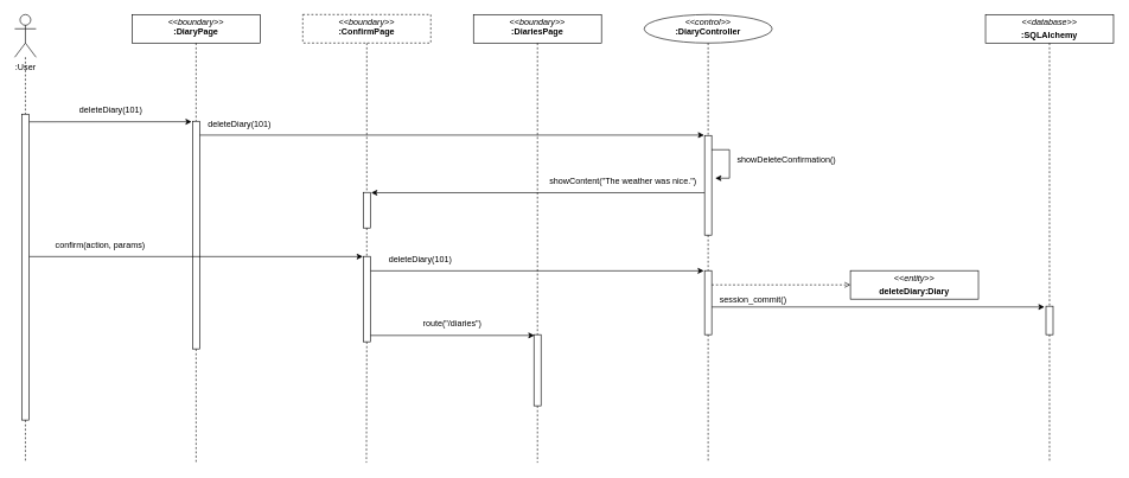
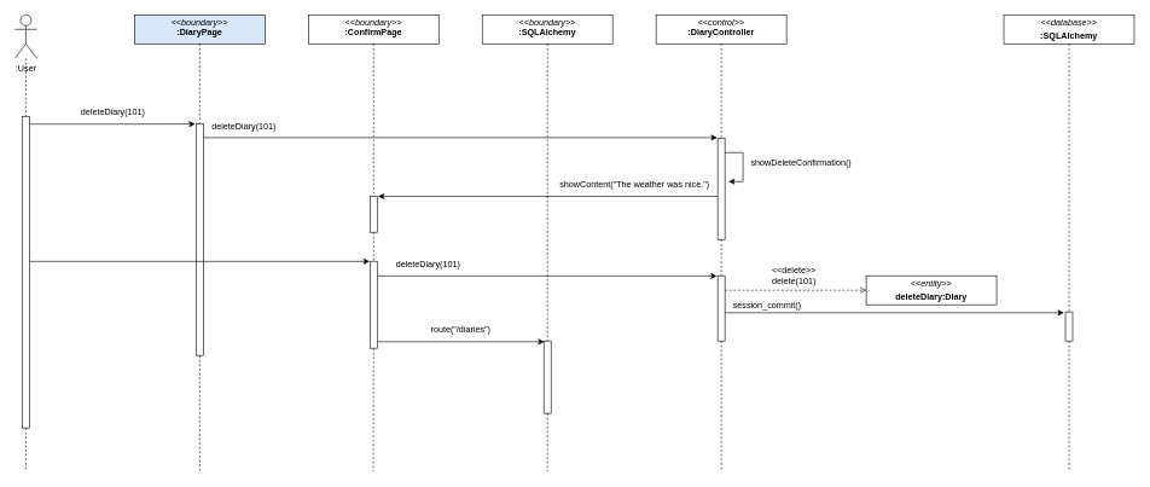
  <mxCell id="0" />
  <mxCell id="1" parent="0" />
  <mxCell id="2" style="edgeStyle=none;html=1;dashed=1;endArrow=none;endFill=0;startArrow=none;" parent="1" source="16" edge="1"><mxGeometry relative="1" as="geometry"><mxPoint x="275" y="650" as="targetPoint" /></mxGeometry></mxCell>
- <mxCell id="3" value="&lt;p style=&quot;margin:0px;margin-top:4px;text-align:center;&quot;&gt;&lt;i&gt;&amp;lt;&amp;lt;boundary&amp;gt;&amp;gt;&lt;/i&gt;&lt;br&gt;&lt;b&gt;:Diary&lt;/b&gt;&lt;b style=&quot;background-color: initial;&quot;&gt;Page&lt;/b&gt;&lt;/p&gt;" style="verticalAlign=top;align=left;overflow=fill;fontSize=12;fontFamily=Helvetica;html=1;" parent="1" vertex="1"><mxGeometry x="185" y="20" width="180" height="40" as="geometry" /></mxCell>
+ <mxCell id="3" value="&lt;p style=&quot;margin:0px;margin-top:4px;text-align:center;&quot;&gt;&lt;i&gt;&amp;lt;&amp;lt;boundary&amp;gt;&amp;gt;&lt;/i&gt;&lt;br&gt;&lt;b&gt;:Diary&lt;/b&gt;&lt;b style=&quot;background-color: initial;&quot;&gt;Page&lt;/b&gt;&lt;/p&gt;" style="verticalAlign=top;align=left;overflow=fill;fontSize=12;fontFamily=Helvetica;html=1;fillColor=#dae8fc;" parent="1" vertex="1"><mxGeometry x="185" y="20" width="180" height="40" as="geometry" /></mxCell>
  <mxCell id="4" style="edgeStyle=none;html=1;exitX=0.5;exitY=1;exitDx=0;exitDy=0;endArrow=none;endFill=0;dashed=1;startArrow=none;" parent="1" source="34" edge="1"><mxGeometry relative="1" as="geometry"><mxPoint x="514.471" y="650" as="targetPoint" /></mxGeometry></mxCell>
- <mxCell id="5" value="&lt;p style=&quot;margin:0px;margin-top:4px;text-align:center;&quot;&gt;&lt;i&gt;&amp;lt;&amp;lt;boundary&amp;gt;&amp;gt;&lt;/i&gt;&lt;br&gt;&lt;b&gt;:ConfirmPage&lt;/b&gt;&lt;/p&gt;" style="verticalAlign=top;align=left;overflow=fill;fontSize=12;fontFamily=Helvetica;html=1;dashed=1;" parent="1" vertex="1"><mxGeometry x="425" y="20" width="180" height="40" as="geometry" /></mxCell>
+ <mxCell id="5" value="&lt;p style=&quot;margin:0px;margin-top:4px;text-align:center;&quot;&gt;&lt;i&gt;&amp;lt;&amp;lt;boundary&amp;gt;&amp;gt;&lt;/i&gt;&lt;br&gt;&lt;b&gt;:ConfirmPage&lt;/b&gt;&lt;/p&gt;" style="verticalAlign=top;align=left;overflow=fill;fontSize=12;fontFamily=Helvetica;html=1;" parent="1" vertex="1"><mxGeometry x="425" y="20" width="180" height="40" as="geometry" /></mxCell>
  <mxCell id="6" style="edgeStyle=none;html=1;dashed=1;endArrow=none;endFill=0;startArrow=none;" parent="1" source="39" edge="1"><mxGeometry relative="1" as="geometry"><mxPoint x="995" y="650" as="targetPoint" /></mxGeometry></mxCell>
- <mxCell id="7" value="&lt;p style=&quot;margin:0px;margin-top:4px;text-align:center;&quot;&gt;&lt;i&gt;&amp;lt;&amp;lt;control&amp;gt;&amp;gt;&lt;/i&gt;&lt;br&gt;&lt;b&gt;:DiaryController&lt;/b&gt;&lt;/p&gt;" style="ellipse;verticalAlign=top;align=left;overflow=fill;fontSize=12;fontFamily=Helvetica;html=1;" parent="1" vertex="1"><mxGeometry x="905" y="20" width="180" height="40" as="geometry" /></mxCell>
+ <mxCell id="7" value="&lt;p style=&quot;margin:0px;margin-top:4px;text-align:center;&quot;&gt;&lt;i&gt;&amp;lt;&amp;lt;control&amp;gt;&amp;gt;&lt;/i&gt;&lt;br&gt;&lt;b&gt;:DiaryController&lt;/b&gt;&lt;/p&gt;" style="verticalAlign=top;align=left;overflow=fill;fontSize=12;fontFamily=Helvetica;html=1;" parent="1" vertex="1"><mxGeometry x="905" y="20" width="180" height="40" as="geometry" /></mxCell>
  <mxCell id="8" style="edgeStyle=none;html=1;dashed=1;endArrow=none;endFill=0;startArrow=none;" parent="1" source="46" edge="1"><mxGeometry relative="1" as="geometry"><mxPoint x="1475" y="650" as="targetPoint" /></mxGeometry></mxCell>
  <mxCell id="9" value="&lt;p style=&quot;margin:0px;margin-top:4px;text-align:center;&quot;&gt;&lt;i&gt;&amp;lt;&amp;lt;database&lt;/i&gt;&lt;i style=&quot;background-color: initial;&quot;&gt;&amp;gt;&amp;gt;&lt;/i&gt;&lt;/p&gt;&lt;p style=&quot;margin:0px;margin-top:4px;text-align:center;&quot;&gt;&lt;b&gt;:SQLAlchemy&lt;/b&gt;&lt;/p&gt;" style="verticalAlign=top;align=left;overflow=fill;fontSize=12;fontFamily=Helvetica;html=1;" parent="1" vertex="1"><mxGeometry x="1385" y="20" width="180" height="40" as="geometry" /></mxCell>
  <mxCell id="10" value="&lt;p style=&quot;margin:0px;margin-top:4px;text-align:center;&quot;&gt;&lt;i&gt;&amp;lt;&amp;lt;entity&lt;/i&gt;&lt;i style=&quot;background-color: initial;&quot;&gt;&amp;gt;&amp;gt;&lt;/i&gt;&lt;/p&gt;&lt;p style=&quot;margin:0px;margin-top:4px;text-align:center;&quot;&gt;&lt;b&gt;deleteDiary:Diary&lt;/b&gt;&lt;/p&gt;" style="verticalAlign=top;align=left;overflow=fill;fontSize=12;fontFamily=Helvetica;html=1;" parent="1" vertex="1"><mxGeometry x="1195" y="380" width="180" height="40" as="geometry" /></mxCell>
  <mxCell id="11" style="edgeStyle=none;html=1;dashed=1;endArrow=none;endFill=0;startArrow=none;" parent="1" source="44" edge="1"><mxGeometry relative="1" as="geometry"><mxPoint x="755" y="650" as="targetPoint" /></mxGeometry></mxCell>
- <mxCell id="12" value="&lt;p style=&quot;margin:0px;margin-top:4px;text-align:center;&quot;&gt;&lt;i&gt;&amp;lt;&amp;lt;boundary&amp;gt;&amp;gt;&lt;/i&gt;&lt;br&gt;&lt;b&gt;:DiariesPage&lt;/b&gt;&lt;/p&gt;" style="verticalAlign=top;align=left;overflow=fill;fontSize=12;fontFamily=Helvetica;html=1;" parent="1" vertex="1"><mxGeometry x="665" y="20" width="180" height="40" as="geometry" /></mxCell>
+ <mxCell id="12" value="&lt;p style=&quot;margin:0px;margin-top:4px;text-align:center;&quot;&gt;&lt;i&gt;&amp;lt;&amp;lt;boundary&amp;gt;&amp;gt;&lt;/i&gt;&lt;br&gt;&lt;b&gt;:SQLAlchemy&lt;/b&gt;&lt;/p&gt;" style="verticalAlign=top;align=left;overflow=fill;fontSize=12;fontFamily=Helvetica;html=1;" parent="1" vertex="1"><mxGeometry x="665" y="20" width="180" height="40" as="geometry" /></mxCell>
  <mxCell id="13" style="edgeStyle=none;html=1;endArrow=classic;endFill=1;entryX=-0.131;entryY=0.002;entryDx=0;entryDy=0;entryPerimeter=0;" parent="1" target="16" edge="1"><mxGeometry relative="1" as="geometry"><mxPoint x="295" y="170" as="targetPoint" /><mxPoint x="40" y="170.8" as="sourcePoint" /></mxGeometry></mxCell>
  <mxCell id="14" value="" style="edgeStyle=none;html=1;dashed=1;endArrow=none;endFill=0;" parent="1" source="3" target="16" edge="1"><mxGeometry relative="1" as="geometry"><mxPoint x="275" y="650" as="targetPoint" /><mxPoint x="275" y="60" as="sourcePoint" /></mxGeometry></mxCell>
  <mxCell id="15" style="edgeStyle=none;html=1;entryX=-0.078;entryY=-0.004;entryDx=0;entryDy=0;entryPerimeter=0;endArrow=classic;endFill=1;" parent="1" source="16" target="19" edge="1"><mxGeometry relative="1" as="geometry" /></mxCell>
  <mxCell id="16" value="" style="html=1;points=[];perimeter=orthogonalPerimeter;" parent="1" vertex="1"><mxGeometry x="270" y="170" width="10" height="320" as="geometry" /></mxCell>
  <mxCell id="17" value="" style="edgeStyle=none;html=1;dashed=1;endArrow=none;endFill=0;" parent="1" source="7" target="19" edge="1"><mxGeometry relative="1" as="geometry"><mxPoint x="995" y="650" as="targetPoint" /><mxPoint x="995" y="60" as="sourcePoint" /></mxGeometry></mxCell>
  <mxCell id="18" style="edgeStyle=none;rounded=0;html=1;entryX=1.122;entryY=0.009;entryDx=0;entryDy=0;entryPerimeter=0;endArrow=classic;endFill=1;" parent="1" source="19" target="22" edge="1"><mxGeometry relative="1" as="geometry" /></mxCell>
  <mxCell id="19" value="" style="html=1;points=[];perimeter=orthogonalPerimeter;" parent="1" vertex="1"><mxGeometry x="990" y="190" width="10" height="140" as="geometry" /></mxCell>
  <mxCell id="20" style="edgeStyle=none;html=1;endArrow=classic;endFill=1;rounded=0;" parent="1" source="19" edge="1"><mxGeometry relative="1" as="geometry"><mxPoint x="1005" y="250" as="targetPoint" /><Array as="points"><mxPoint x="1025" y="210" /><mxPoint x="1025" y="250" /></Array></mxGeometry></mxCell>
  <mxCell id="21" value="" style="edgeStyle=none;html=1;exitX=0.5;exitY=1;exitDx=0;exitDy=0;endArrow=none;endFill=0;dashed=1;" parent="1" source="5" target="22" edge="1"><mxGeometry relative="1" as="geometry"><mxPoint x="514.471" y="650" as="targetPoint" /><mxPoint x="515" y="60" as="sourcePoint" /></mxGeometry></mxCell>
  <mxCell id="22" value="" style="html=1;points=[];perimeter=orthogonalPerimeter;" parent="1" vertex="1"><mxGeometry x="510" y="270" width="10" height="50" as="geometry" /></mxCell>
  <mxCell id="23" style="edgeStyle=none;rounded=0;html=1;endArrow=none;endFill=0;dashed=1;startArrow=none;" parent="1" source="27" edge="1"><mxGeometry relative="1" as="geometry"><mxPoint x="35" y="650" as="targetPoint" /></mxGeometry></mxCell>
  <mxCell id="24" value=":User" style="shape=umlActor;verticalLabelPosition=bottom;verticalAlign=top;html=1;outlineConnect=0;" parent="1" vertex="1"><mxGeometry x="20" y="20" width="30" height="60" as="geometry" /></mxCell>
  <mxCell id="25" value="" style="edgeStyle=none;rounded=0;html=1;endArrow=none;endFill=0;dashed=1;" parent="1" source="24" target="27" edge="1"><mxGeometry relative="1" as="geometry"><mxPoint x="35" y="650" as="targetPoint" /><mxPoint x="35" y="80" as="sourcePoint" /></mxGeometry></mxCell>
  <mxCell id="26" style="edgeStyle=none;rounded=0;html=1;entryX=-0.058;entryY=0.002;entryDx=0;entryDy=0;entryPerimeter=0;endArrow=classic;endFill=1;" parent="1" source="27" target="34" edge="1"><mxGeometry relative="1" as="geometry" /></mxCell>
  <mxCell id="27" value="" style="html=1;points=[];perimeter=orthogonalPerimeter;" parent="1" vertex="1"><mxGeometry x="30" y="160" width="10" height="430" as="geometry" /></mxCell>
  <mxCell id="28" value="deleteDiary(101)" style="text;html=1;align=center;verticalAlign=middle;resizable=0;points=[];autosize=1;strokeColor=none;fillColor=none;" parent="1" vertex="1"><mxGeometry x="100" y="140" width="110" height="30" as="geometry" /></mxCell>
  <mxCell id="29" value="deleteDiary(101)" style="text;html=1;align=left;verticalAlign=middle;resizable=0;points=[];autosize=1;strokeColor=none;fillColor=none;" parent="1" vertex="1"><mxGeometry x="290" y="160" width="110" height="30" as="geometry" /></mxCell>
  <mxCell id="30" value="showDeleteConfirmation()" style="text;html=1;align=center;verticalAlign=middle;resizable=0;points=[];autosize=1;strokeColor=none;fillColor=none;" parent="1" vertex="1"><mxGeometry x="1025" y="210" width="160" height="30" as="geometry" /></mxCell>
  <mxCell id="31" value="" style="edgeStyle=none;html=1;exitX=0.5;exitY=1;exitDx=0;exitDy=0;endArrow=none;endFill=0;dashed=1;startArrow=none;" parent="1" source="22" target="34" edge="1"><mxGeometry relative="1" as="geometry"><mxPoint x="514.471" y="650" as="targetPoint" /><mxPoint x="515" y="310" as="sourcePoint" /></mxGeometry></mxCell>
  <mxCell id="32" style="edgeStyle=none;rounded=0;html=1;entryX=-0.115;entryY=0.003;entryDx=0;entryDy=0;entryPerimeter=0;endArrow=classic;endFill=1;" parent="1" source="34" target="39" edge="1"><mxGeometry relative="1" as="geometry" /></mxCell>
  <mxCell id="33" style="edgeStyle=none;rounded=0;html=1;entryX=0.067;entryY=0.011;entryDx=0;entryDy=0;entryPerimeter=0;endArrow=classic;endFill=1;" parent="1" source="34" target="44" edge="1"><mxGeometry relative="1" as="geometry" /></mxCell>
  <mxCell id="34" value="" style="html=1;points=[];perimeter=orthogonalPerimeter;" parent="1" vertex="1"><mxGeometry x="510" y="360" width="10" height="120" as="geometry" /></mxCell>
- <mxCell id="35" value="confirm(action, params)" style="text;html=1;align=center;verticalAlign=middle;resizable=0;points=[];autosize=1;strokeColor=none;fillColor=none;" parent="1" vertex="1"><mxGeometry x="65" y="330" width="150" height="30" as="geometry" /></mxCell>
  <mxCell id="36" value="" style="edgeStyle=none;html=1;dashed=1;endArrow=none;endFill=0;startArrow=none;" parent="1" source="19" target="39" edge="1"><mxGeometry relative="1" as="geometry"><mxPoint x="995" y="650" as="targetPoint" /><mxPoint x="995" y="330" as="sourcePoint" /></mxGeometry></mxCell>
  <mxCell id="37" style="edgeStyle=none;rounded=0;html=1;entryX=0;entryY=0.5;entryDx=0;entryDy=0;endArrow=open;endFill=0;dashed=1;" parent="1" source="39" target="10" edge="1"><mxGeometry relative="1" as="geometry" /></mxCell>
  <mxCell id="38" style="edgeStyle=none;rounded=0;html=1;entryX=-0.214;entryY=0.027;entryDx=0;entryDy=0;entryPerimeter=0;endArrow=classic;endFill=1;" parent="1" source="39" target="46" edge="1"><mxGeometry relative="1" as="geometry" /></mxCell>
  <mxCell id="39" value="" style="html=1;points=[];perimeter=orthogonalPerimeter;" parent="1" vertex="1"><mxGeometry x="990" y="380" width="10" height="90" as="geometry" /></mxCell>
  <mxCell id="40" value="showContent(&quot;The weather was nice.&quot;)" style="text;html=1;align=center;verticalAlign=middle;resizable=0;points=[];autosize=1;strokeColor=none;fillColor=none;" parent="1" vertex="1"><mxGeometry x="760" y="240" width="230" height="30" as="geometry" /></mxCell>
  <mxCell id="41" value="deleteDiary(101)" style="text;html=1;align=center;verticalAlign=middle;resizable=0;points=[];autosize=1;strokeColor=none;fillColor=none;" parent="1" vertex="1"><mxGeometry x="535" y="350" width="110" height="30" as="geometry" /></mxCell>
+ <mxCell id="42" value="&amp;lt;&amp;lt;delete&amp;gt;&amp;gt;&lt;br&gt;delete(101)" style="text;html=1;align=center;verticalAlign=middle;resizable=0;points=[];autosize=1;strokeColor=none;fillColor=none;" parent="1" vertex="1"><mxGeometry x="1055" y="360" width="80" height="40" as="geometry" /></mxCell>
  <mxCell id="43" value="" style="edgeStyle=none;html=1;dashed=1;endArrow=none;endFill=0;" parent="1" source="12" target="44" edge="1"><mxGeometry relative="1" as="geometry"><mxPoint x="755" y="650" as="targetPoint" /><mxPoint x="755" y="60" as="sourcePoint" /></mxGeometry></mxCell>
  <mxCell id="44" value="" style="html=1;points=[];perimeter=orthogonalPerimeter;" parent="1" vertex="1"><mxGeometry x="750" y="470" width="10" height="100" as="geometry" /></mxCell>
  <mxCell id="45" value="" style="edgeStyle=none;html=1;dashed=1;endArrow=none;endFill=0;" parent="1" source="9" target="46" edge="1"><mxGeometry relative="1" as="geometry"><mxPoint x="1475" y="650" as="targetPoint" /><mxPoint x="1475" y="60" as="sourcePoint" /></mxGeometry></mxCell>
  <mxCell id="46" value="" style="html=1;points=[];perimeter=orthogonalPerimeter;" parent="1" vertex="1"><mxGeometry x="1470" y="430" width="10" height="40" as="geometry" /></mxCell>
  <mxCell id="47" value="session_commit()" style="text;html=1;align=center;verticalAlign=middle;resizable=0;points=[];autosize=1;strokeColor=none;fillColor=none;" parent="1" vertex="1"><mxGeometry x="998" y="407" width="120" height="30" as="geometry" /></mxCell>
  <mxCell id="48" value="route(&quot;/diaries&quot;)" style="text;html=1;align=center;verticalAlign=middle;resizable=0;points=[];autosize=1;strokeColor=none;fillColor=none;" parent="1" vertex="1"><mxGeometry x="580" y="440" width="110" height="30" as="geometry" /></mxCell>
